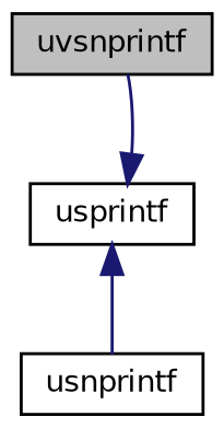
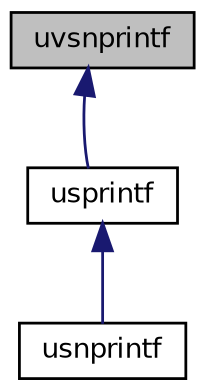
  digraph {
    rankdir=TB
    node [color=black fillcolor=white fontname=Helvetica fontsize=10 shape=record style=filled]
    edge [color=midnightblue dir=back fontname=Helvetica fontsize=10 labelfontname=Helvetica labelfontsize=10 style=solid]
    n1 [fillcolor=grey75 fontcolor=black height=0.2 label=uvsnprintf width=0.4]
    n2 [height=0.2 label=usprintf width=0.4]
    n3 [height=0.2 label=usnprintf width=0.4]
-   n2 -> n1
+   n1 -> n2
    n2 -> n3
  }
